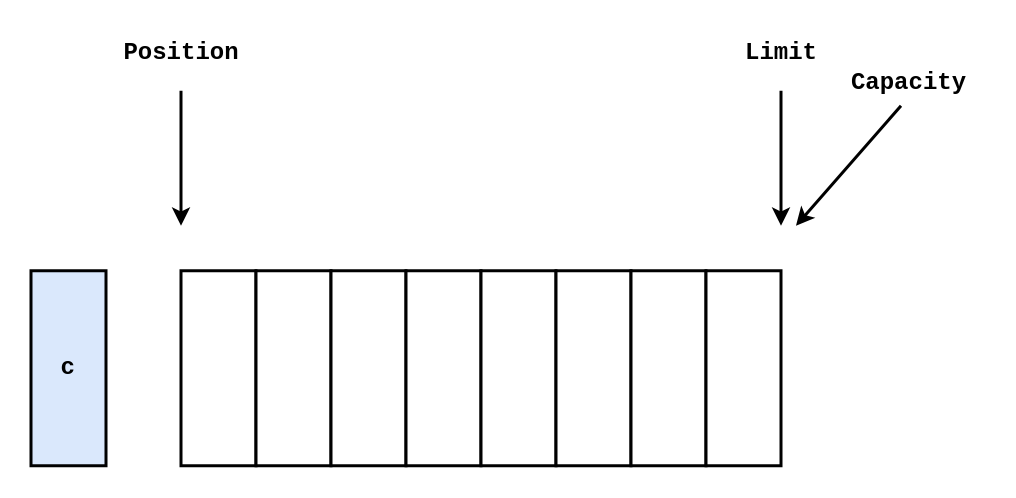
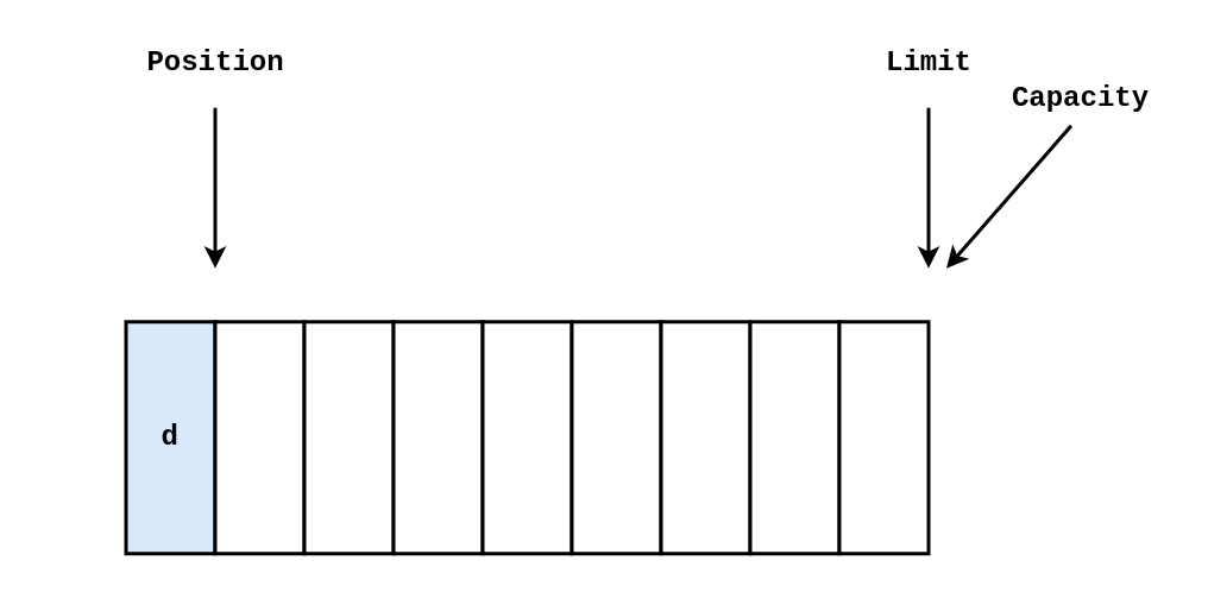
  <mxCell id="0" />
  <mxCell id="1" parent="0" />
- <mxCell id="2" value="&lt;font face=&quot;Courier New&quot;&gt;&lt;span style=&quot;font-size: 16px;&quot;&gt;&lt;b&gt;c&lt;/b&gt;&lt;/span&gt;&lt;/font&gt;" style="rounded=0;whiteSpace=wrap;html=1;strokeWidth=2;fillColor=#dae8fc;strokeColor=default;" vertex="1" parent="1"><mxGeometry x="20" y="180" width="50" height="130" as="geometry" /></mxCell>
+ <mxCell id="3" value="&lt;b&gt;&lt;font style=&quot;font-size: 16px;&quot; face=&quot;Courier New&quot;&gt;d&lt;/font&gt;&lt;/b&gt;" style="rounded=0;whiteSpace=wrap;html=1;strokeWidth=2;fillColor=#dae8fc;strokeColor=default;" vertex="1" parent="1"><mxGeometry x="70" y="180" width="50" height="130" as="geometry" /></mxCell>
  <mxCell id="4" value="" style="rounded=0;whiteSpace=wrap;html=1;strokeWidth=2;" vertex="1" parent="1"><mxGeometry x="120" y="180" width="50" height="130" as="geometry" /></mxCell>
  <mxCell id="5" value="" style="rounded=0;whiteSpace=wrap;html=1;strokeWidth=2;" vertex="1" parent="1"><mxGeometry x="170" y="180" width="50" height="130" as="geometry" /></mxCell>
  <mxCell id="6" value="" style="rounded=0;whiteSpace=wrap;html=1;strokeWidth=2;" vertex="1" parent="1"><mxGeometry x="220" y="180" width="50" height="130" as="geometry" /></mxCell>
  <mxCell id="7" value="" style="rounded=0;whiteSpace=wrap;html=1;strokeWidth=2;" vertex="1" parent="1"><mxGeometry x="270" y="180" width="50" height="130" as="geometry" /></mxCell>
  <mxCell id="8" value="" style="rounded=0;whiteSpace=wrap;html=1;strokeWidth=2;" vertex="1" parent="1"><mxGeometry x="320" y="180" width="50" height="130" as="geometry" /></mxCell>
  <mxCell id="9" value="" style="rounded=0;whiteSpace=wrap;html=1;strokeWidth=2;" vertex="1" parent="1"><mxGeometry x="370" y="180" width="50" height="130" as="geometry" /></mxCell>
  <mxCell id="10" value="" style="rounded=0;whiteSpace=wrap;html=1;strokeWidth=2;" vertex="1" parent="1"><mxGeometry x="420" y="180" width="50" height="130" as="geometry" /></mxCell>
  <mxCell id="11" value="" style="rounded=0;whiteSpace=wrap;html=1;strokeWidth=2;" vertex="1" parent="1"><mxGeometry x="470" y="180" width="50" height="130" as="geometry" /></mxCell>
  <mxCell id="12" value="" style="endArrow=classic;html=1;rounded=0;strokeWidth=2;" edge="1" parent="1"><mxGeometry width="50" height="50" relative="1" as="geometry"><mxPoint x="120" y="60" as="sourcePoint" /><mxPoint x="120" y="150" as="targetPoint" /></mxGeometry></mxCell>
  <mxCell id="13" value="&lt;b&gt;&lt;font style=&quot;font-size: 16px;&quot; face=&quot;Courier New&quot;&gt;Position&lt;/font&gt;&lt;/b&gt;" style="text;html=1;align=center;verticalAlign=middle;resizable=0;points=[];autosize=1;strokeColor=none;fillColor=none;" vertex="1" parent="1"><mxGeometry x="70" y="20" width="100" height="30" as="geometry" /></mxCell>
  <mxCell id="14" value="" style="endArrow=classic;html=1;rounded=0;strokeWidth=2;" edge="1" parent="1"><mxGeometry width="50" height="50" relative="1" as="geometry"><mxPoint x="520" y="60" as="sourcePoint" /><mxPoint x="520" y="150" as="targetPoint" /></mxGeometry></mxCell>
  <mxCell id="15" value="&lt;b&gt;&lt;font style=&quot;font-size: 16px;&quot; face=&quot;Courier New&quot;&gt;Limit&lt;/font&gt;&lt;/b&gt;" style="text;html=1;align=center;verticalAlign=middle;resizable=0;points=[];autosize=1;strokeColor=none;fillColor=none;" vertex="1" parent="1"><mxGeometry x="485" y="20" width="70" height="30" as="geometry" /></mxCell>
  <mxCell id="16" value="" style="endArrow=classic;html=1;rounded=0;strokeWidth=2;" edge="1" parent="1"><mxGeometry width="50" height="50" relative="1" as="geometry"><mxPoint x="600" y="70" as="sourcePoint" /><mxPoint x="530" y="150" as="targetPoint" /></mxGeometry></mxCell>
  <mxCell id="17" value="&lt;b&gt;&lt;font style=&quot;font-size: 16px;&quot; face=&quot;Courier New&quot;&gt;Capacity&lt;/font&gt;&lt;/b&gt;" style="text;html=1;align=center;verticalAlign=middle;resizable=0;points=[];autosize=1;strokeColor=none;fillColor=none;" vertex="1" parent="1"><mxGeometry x="555" y="40" width="100" height="30" as="geometry" /></mxCell>
